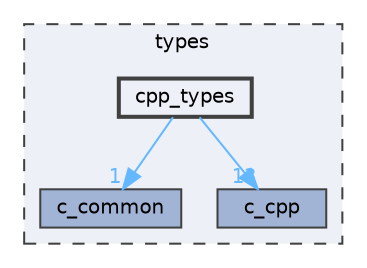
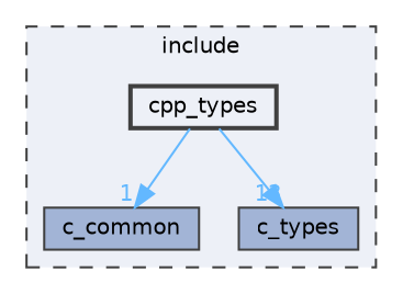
  digraph {
    compound=true
    node [color=grey25 fillcolor="#a2b4d6" fontname=Helvetica fontsize=10 shape=box style=filled]
    edge [color=steelblue1 fontcolor=steelblue1 fontname=Helvetica fontsize=10 labeldistance=1.5 labelfontname=Helvetica labelfontsize=10]
    n1 [height=0.2 label=c_common width=0.4]
-   n2 [height=0.2 label=c_cpp width=0.4]
+   n2 [height=0.2 label=c_types width=0.4]
    n3 [fillcolor="#edf0f7" height=0.2 label=cpp_types style="filled,bold" width=0.4]
    subgraph cluster_1 {
      bgcolor="#edf0f7"
      fontname=Helvetica
      fontsize=10
-     label=types
+     label=include
      pencolor=grey25
      style="filled,dashed"
      n1
      n2
      n3
    }
    n3 -> n1 [headlabel=1]
    n3 -> n2 [headlabel=13]
  }
